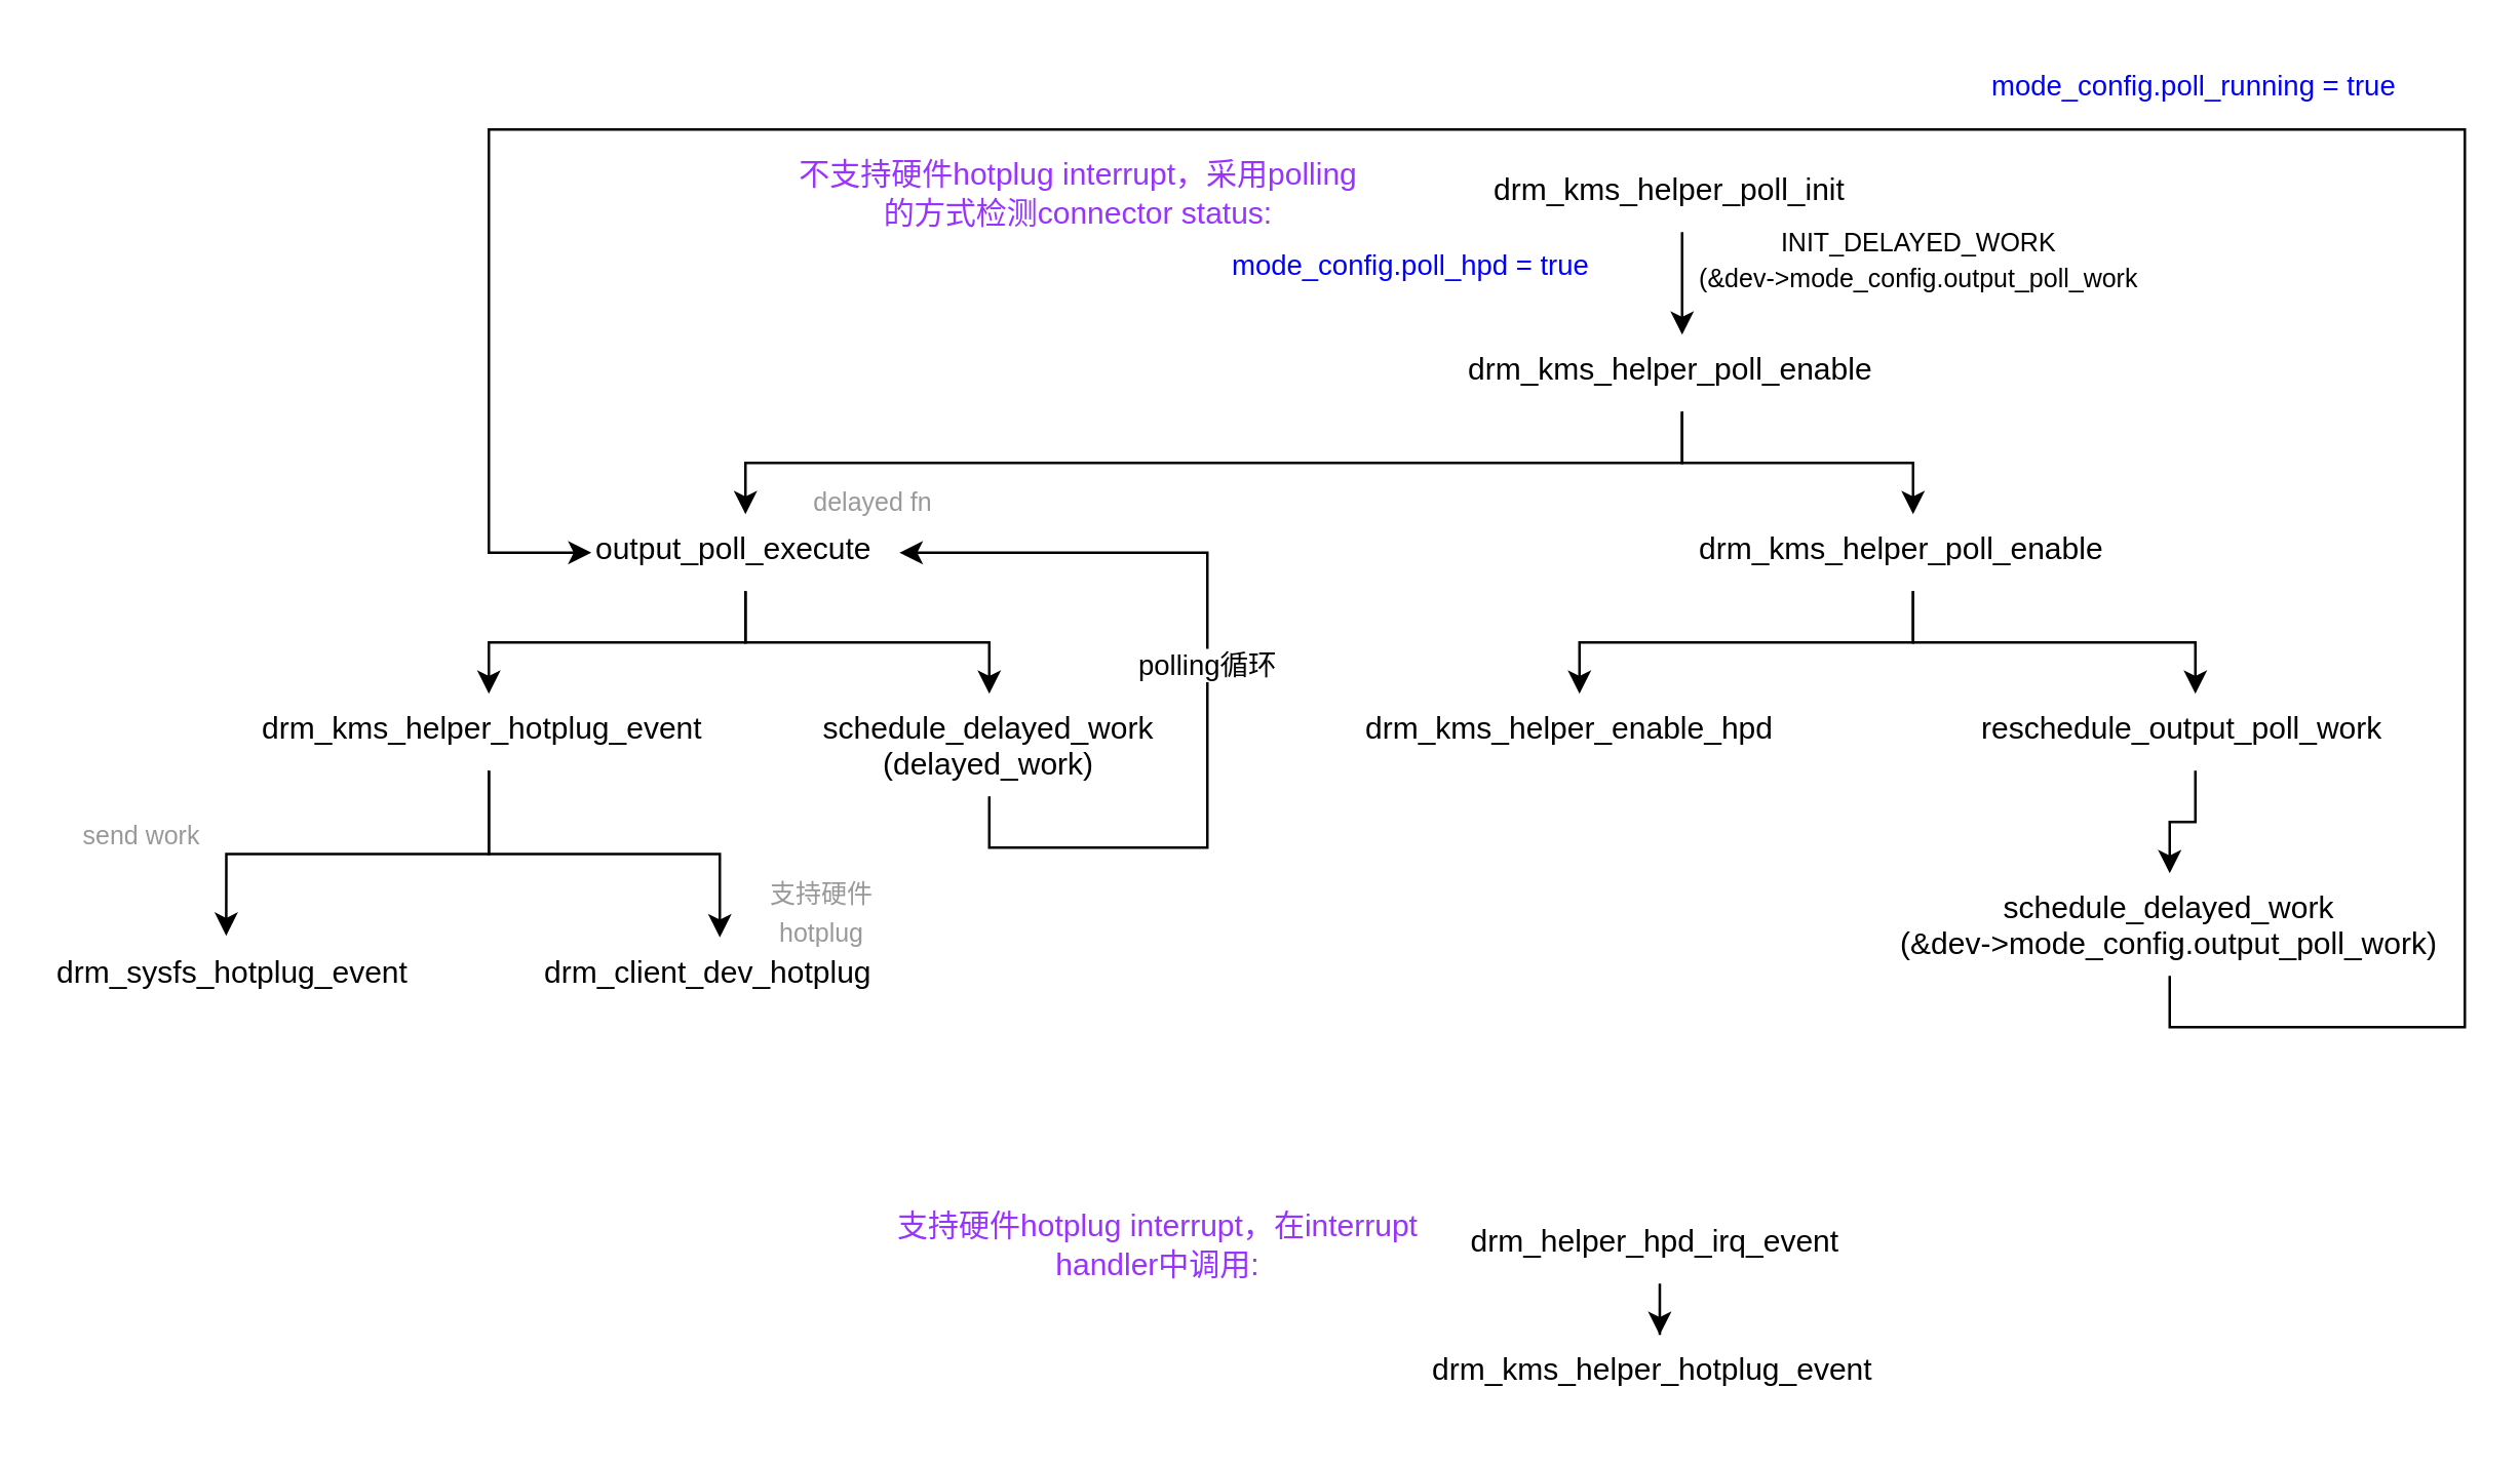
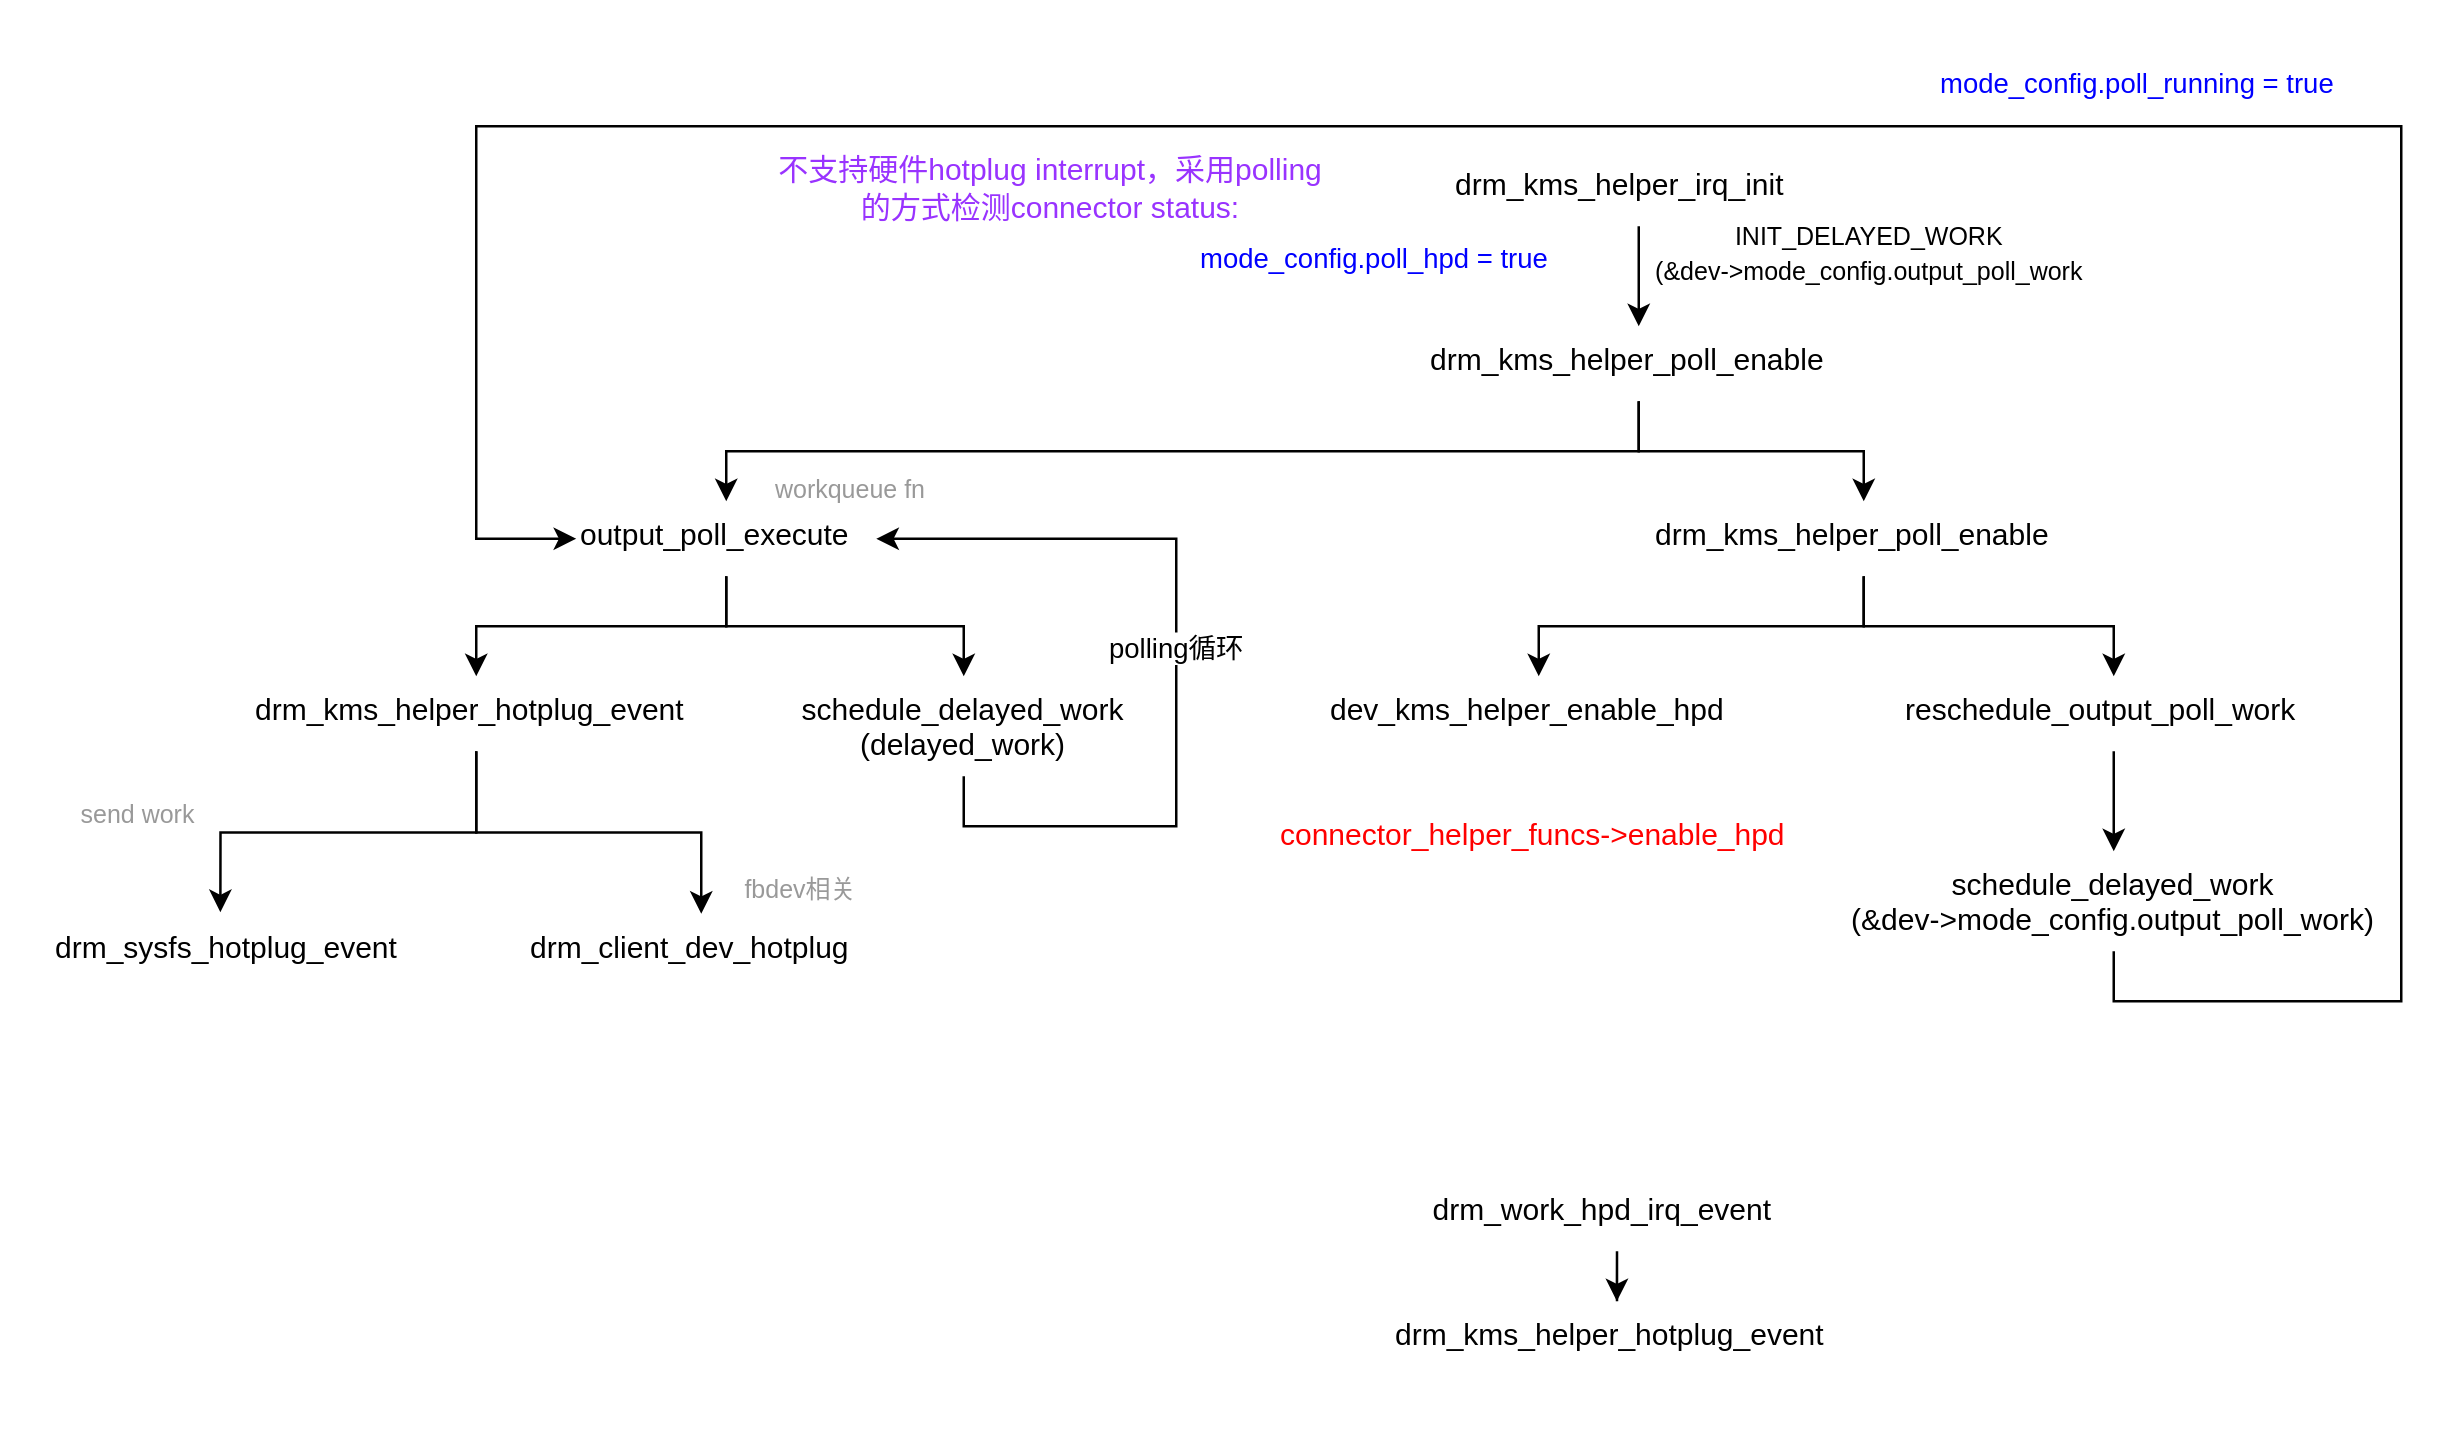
  <mxCell id="0" />
  <mxCell id="1" parent="0" />
  <mxCell id="2" style="edgeStyle=orthogonalEdgeStyle;rounded=0;orthogonalLoop=1;jettySize=auto;html=1;exitX=0.5;exitY=1;exitDx=0;exitDy=0;entryX=0.5;entryY=0;entryDx=0;entryDy=0;" edge="1" parent="1" source="3" target="6"><mxGeometry relative="1" as="geometry" /></mxCell>
- <mxCell id="3" value="drm_kms_helper_poll_init" style="text;whiteSpace=wrap;html=1;" vertex="1" parent="1"><mxGeometry x="580" y="60" width="150" height="30" as="geometry" /></mxCell>
+ <mxCell id="3" value="drm_kms_helper_irq_init" style="text;whiteSpace=wrap;html=1;" vertex="1" parent="1"><mxGeometry x="580" y="60" width="150" height="30" as="geometry" /></mxCell>
  <mxCell id="4" style="edgeStyle=orthogonalEdgeStyle;rounded=0;orthogonalLoop=1;jettySize=auto;html=1;exitX=0.5;exitY=1;exitDx=0;exitDy=0;entryX=0.5;entryY=0;entryDx=0;entryDy=0;" edge="1" parent="1" source="6" target="9"><mxGeometry relative="1" as="geometry" /></mxCell>
  <mxCell id="5" style="edgeStyle=orthogonalEdgeStyle;rounded=0;orthogonalLoop=1;jettySize=auto;html=1;exitX=0.5;exitY=1;exitDx=0;exitDy=0;entryX=0.5;entryY=0;entryDx=0;entryDy=0;" edge="1" parent="1" source="6" target="13"><mxGeometry relative="1" as="geometry" /></mxCell>
  <mxCell id="6" value="drm_kms_helper_poll_enable" style="text;whiteSpace=wrap;html=1;" vertex="1" parent="1"><mxGeometry x="570" y="130" width="170" height="30" as="geometry" /></mxCell>
  <mxCell id="7" style="edgeStyle=orthogonalEdgeStyle;rounded=0;orthogonalLoop=1;jettySize=auto;html=1;exitX=0.5;exitY=1;exitDx=0;exitDy=0;entryX=0.5;entryY=0;entryDx=0;entryDy=0;" edge="1" parent="1" source="9" target="24"><mxGeometry relative="1" as="geometry" /></mxCell>
  <mxCell id="8" style="edgeStyle=orthogonalEdgeStyle;rounded=0;orthogonalLoop=1;jettySize=auto;html=1;exitX=0.5;exitY=1;exitDx=0;exitDy=0;entryX=0.5;entryY=0;entryDx=0;entryDy=0;" edge="1" parent="1" source="9" target="27"><mxGeometry relative="1" as="geometry" /></mxCell>
  <mxCell id="9" value="output_poll_execute" style="text;whiteSpace=wrap;html=1;" vertex="1" parent="1"><mxGeometry x="230" y="200" width="120" height="30" as="geometry" /></mxCell>
- <mxCell id="10" value="&lt;font style=&quot;font-size: 10px;&quot;&gt;delayed fn&lt;/font&gt;" style="text;html=1;align=center;verticalAlign=middle;whiteSpace=wrap;rounded=0;fontSize=10;fontColor=#999999;" vertex="1" parent="1"><mxGeometry x="300" y="180" width="80" height="30" as="geometry" /></mxCell>
+ <mxCell id="10" value="&lt;font style=&quot;font-size: 10px;&quot;&gt;workqueue fn&lt;/font&gt;" style="text;html=1;align=center;verticalAlign=middle;whiteSpace=wrap;rounded=0;fontSize=10;fontColor=#999999;" vertex="1" parent="1"><mxGeometry x="300" y="180" width="80" height="30" as="geometry" /></mxCell>
  <mxCell id="11" style="edgeStyle=orthogonalEdgeStyle;rounded=0;orthogonalLoop=1;jettySize=auto;html=1;exitX=0.5;exitY=1;exitDx=0;exitDy=0;entryX=0.5;entryY=0;entryDx=0;entryDy=0;" edge="1" parent="1" source="13" target="14"><mxGeometry relative="1" as="geometry" /></mxCell>
  <mxCell id="12" style="edgeStyle=orthogonalEdgeStyle;rounded=0;orthogonalLoop=1;jettySize=auto;html=1;exitX=0.5;exitY=1;exitDx=0;exitDy=0;entryX=0.5;entryY=0;entryDx=0;entryDy=0;" edge="1" parent="1" source="13" target="17"><mxGeometry relative="1" as="geometry" /></mxCell>
  <mxCell id="13" value="drm_kms_helper_poll_enable" style="text;whiteSpace=wrap;html=1;" vertex="1" parent="1"><mxGeometry x="660" y="200" width="170" height="30" as="geometry" /></mxCell>
- <mxCell id="14" value="drm_kms_helper_enable_hpd" style="text;whiteSpace=wrap;html=1;" vertex="1" parent="1"><mxGeometry x="530" y="270" width="170" height="30" as="geometry" /></mxCell>
+ <mxCell id="14" value="dev_kms_helper_enable_hpd" style="text;whiteSpace=wrap;html=1;" vertex="1" parent="1"><mxGeometry x="530" y="270" width="170" height="30" as="geometry" /></mxCell>
+ <mxCell id="15" value="&lt;font color=&quot;#ff0000&quot;&gt;connector_helper_funcs-&amp;gt;enable_hpd&lt;/font&gt;" style="text;whiteSpace=wrap;html=1;" vertex="1" parent="1"><mxGeometry x="510" y="320" width="210" height="30" as="geometry" /></mxCell>
  <mxCell id="16" style="edgeStyle=orthogonalEdgeStyle;rounded=0;orthogonalLoop=1;jettySize=auto;html=1;exitX=0.5;exitY=1;exitDx=0;exitDy=0;entryX=0.5;entryY=0;entryDx=0;entryDy=0;" edge="1" parent="1" source="17" target="19"><mxGeometry relative="1" as="geometry" /></mxCell>
- <mxCell id="17" value="reschedule_output_poll_work" style="text;whiteSpace=wrap;html=1;" vertex="1" parent="1"><mxGeometry x="770" y="270" width="170" height="30" as="geometry" /></mxCell>
+ <mxCell id="17" value="reschedule_output_poll_work" style="text;whiteSpace=wrap;html=1;" vertex="1" parent="1"><mxGeometry x="760" y="270" width="170" height="30" as="geometry" /></mxCell>
  <mxCell id="18" style="edgeStyle=orthogonalEdgeStyle;rounded=0;orthogonalLoop=1;jettySize=auto;html=1;entryX=0;entryY=0.5;entryDx=0;entryDy=0;" edge="1" parent="1" target="9"><mxGeometry relative="1" as="geometry"><mxPoint x="845" y="380" as="sourcePoint" /><Array as="points"><mxPoint x="845" y="400" /><mxPoint x="960" y="400" /><mxPoint x="960" y="50" /><mxPoint x="190" y="50" /><mxPoint x="190" y="215" /></Array></mxGeometry></mxCell>
  <mxCell id="19" value="schedule_delayed_work&lt;div&gt;(&amp;amp;dev-&amp;gt;mode_config.output_poll_work)&lt;/div&gt;" style="text;whiteSpace=wrap;html=1;align=center;" vertex="1" parent="1"><mxGeometry x="736.25" y="340" width="217.5" height="30" as="geometry" /></mxCell>
  <mxCell id="20" value="&lt;font style=&quot;font-size: 10px;&quot;&gt;INIT_DELAYED_WORK&lt;/font&gt;&lt;div&gt;&lt;font style=&quot;font-size: 10px;&quot;&gt;(&amp;amp;dev-&amp;gt;mode_config.output_poll_work&lt;/font&gt;&lt;/div&gt;" style="text;whiteSpace=wrap;html=1;align=center;" vertex="1" parent="1"><mxGeometry x="660" y="80" width="175" height="40" as="geometry" /></mxCell>
  <mxCell id="21" value="mode_config.poll_hpd = true" style="text;whiteSpace=wrap;html=1;fontColor=#0000FF;fontSize=11;" vertex="1" parent="1"><mxGeometry x="478" y="90" width="171" height="20" as="geometry" /></mxCell>
  <mxCell id="22" value="&lt;font color=&quot;#0000ff&quot; style=&quot;font-size: 11px;&quot;&gt;mode_config.poll_running = true&lt;/font&gt;" style="text;whiteSpace=wrap;html=1;fontSize=11;" vertex="1" parent="1"><mxGeometry x="773.75" width="180" height="30" as="geometry" y="20" /></mxCell>
  <mxCell id="23" style="edgeStyle=orthogonalEdgeStyle;rounded=0;orthogonalLoop=1;jettySize=auto;html=1;exitX=0.5;exitY=1;exitDx=0;exitDy=0;entryX=0.5;entryY=0;entryDx=0;entryDy=0;" edge="1" parent="1" source="24" target="30"><mxGeometry relative="1" as="geometry" /></mxCell>
  <mxCell id="24" value="drm_kms_helper_hotplug_event" style="text;whiteSpace=wrap;html=1;" vertex="1" parent="1"><mxGeometry x="100" y="270" width="180" height="30" as="geometry" /></mxCell>
  <mxCell id="25" style="edgeStyle=orthogonalEdgeStyle;rounded=0;orthogonalLoop=1;jettySize=auto;html=1;exitX=0.5;exitY=1;exitDx=0;exitDy=0;entryX=1;entryY=0.5;entryDx=0;entryDy=0;" edge="1" parent="1" source="27" target="9"><mxGeometry relative="1" as="geometry"><Array as="points"><mxPoint x="385" y="330" /><mxPoint x="470" y="330" /><mxPoint x="470" y="215" /></Array></mxGeometry></mxCell>
  <mxCell id="26" value="polling循环" style="edgeLabel;html=1;align=center;verticalAlign=middle;resizable=0;points=[];" vertex="1" connectable="0" parent="25"><mxGeometry x="0.044" y="1" relative="1" as="geometry"><mxPoint as="offset" /></mxGeometry></mxCell>
  <mxCell id="27" value="schedule_delayed_work&lt;div&gt;(delayed_work)&lt;/div&gt;" style="text;whiteSpace=wrap;html=1;align=center;" vertex="1" parent="1"><mxGeometry x="320" y="270" width="130" height="40" as="geometry" /></mxCell>
  <mxCell id="28" value="drm_sysfs_hotplug_event" style="text;whiteSpace=wrap;html=1;" vertex="1" parent="1"><mxGeometry x="20" y="365" width="150" height="25" as="geometry" /></mxCell>
  <mxCell id="29" style="edgeStyle=orthogonalEdgeStyle;rounded=0;orthogonalLoop=1;jettySize=auto;html=1;exitX=0.5;exitY=1;exitDx=0;exitDy=0;entryX=0.451;entryY=-0.025;entryDx=0;entryDy=0;entryPerimeter=0;" edge="1" parent="1" source="24" target="28"><mxGeometry relative="1" as="geometry" /></mxCell>
  <mxCell id="30" value="drm_client_dev_hotplug" style="text;whiteSpace=wrap;html=1;" vertex="1" parent="1"><mxGeometry x="210" y="365" width="140" height="30" as="geometry" /></mxCell>
- <mxCell id="31" value="&lt;font color=&quot;#999999&quot; style=&quot;font-size: 10px;&quot;&gt;支持硬件hotplug&lt;/font&gt;" style="text;html=1;align=center;verticalAlign=middle;whiteSpace=wrap;rounded=0;" vertex="1" parent="1"><mxGeometry x="290" y="340" width="60" height="30" as="geometry" /></mxCell>
+ <mxCell id="31" value="&lt;font color=&quot;#999999&quot; style=&quot;font-size: 10px;&quot;&gt;fbdev相关&lt;/font&gt;" style="text;html=1;align=center;verticalAlign=middle;whiteSpace=wrap;rounded=0;" vertex="1" parent="1"><mxGeometry x="290" y="340" width="60" height="30" as="geometry" /></mxCell>
  <mxCell id="32" value="&lt;font color=&quot;#999999&quot; style=&quot;font-size: 10px;&quot;&gt;send work&lt;/font&gt;" style="text;html=1;align=center;verticalAlign=middle;whiteSpace=wrap;rounded=0;" vertex="1" parent="1"><mxGeometry x="20" y="310" width="70" height="30" as="geometry" /></mxCell>
  <mxCell id="33" style="edgeStyle=orthogonalEdgeStyle;rounded=0;orthogonalLoop=1;jettySize=auto;html=1;entryX=0.5;entryY=0;entryDx=0;entryDy=0;" edge="1" parent="1" source="34" target="37"><mxGeometry relative="1" as="geometry" /></mxCell>
- <mxCell id="34" value="drm_helper_hpd_irq_event" style="text;whiteSpace=wrap;html=1;" vertex="1" parent="1"><mxGeometry x="571.25" y="470" width="150" height="30" as="geometry" /></mxCell>
+ <mxCell id="34" value="drm_work_hpd_irq_event" style="text;whiteSpace=wrap;html=1;" vertex="1" parent="1"><mxGeometry x="571.25" y="470" width="150" height="30" as="geometry" /></mxCell>
  <mxCell id="35" value="&lt;font color=&quot;#9933ff&quot;&gt;不支持硬件hotplug interrupt，采用polling的方式检测connector status:&lt;/font&gt;" style="text;html=1;align=center;verticalAlign=middle;whiteSpace=wrap;rounded=0;" vertex="1" parent="1"><mxGeometry x="310" y="60" width="220" height="30" as="geometry" /></mxCell>
- <mxCell id="36" value="&lt;font color=&quot;#9933ff&quot;&gt;支持硬件hotplug interrupt，在interrupt handler中调用:&lt;/font&gt;" style="text;html=1;align=center;verticalAlign=middle;whiteSpace=wrap;rounded=0;" vertex="1" parent="1"><mxGeometry x="341.25" y="470" width="220" height="30" as="geometry" /></mxCell>
  <mxCell id="37" value="drm_kms_helper_hotplug_event" style="text;whiteSpace=wrap;html=1;" vertex="1" parent="1"><mxGeometry x="556.25" y="520" width="180" height="30" as="geometry" /></mxCell>
